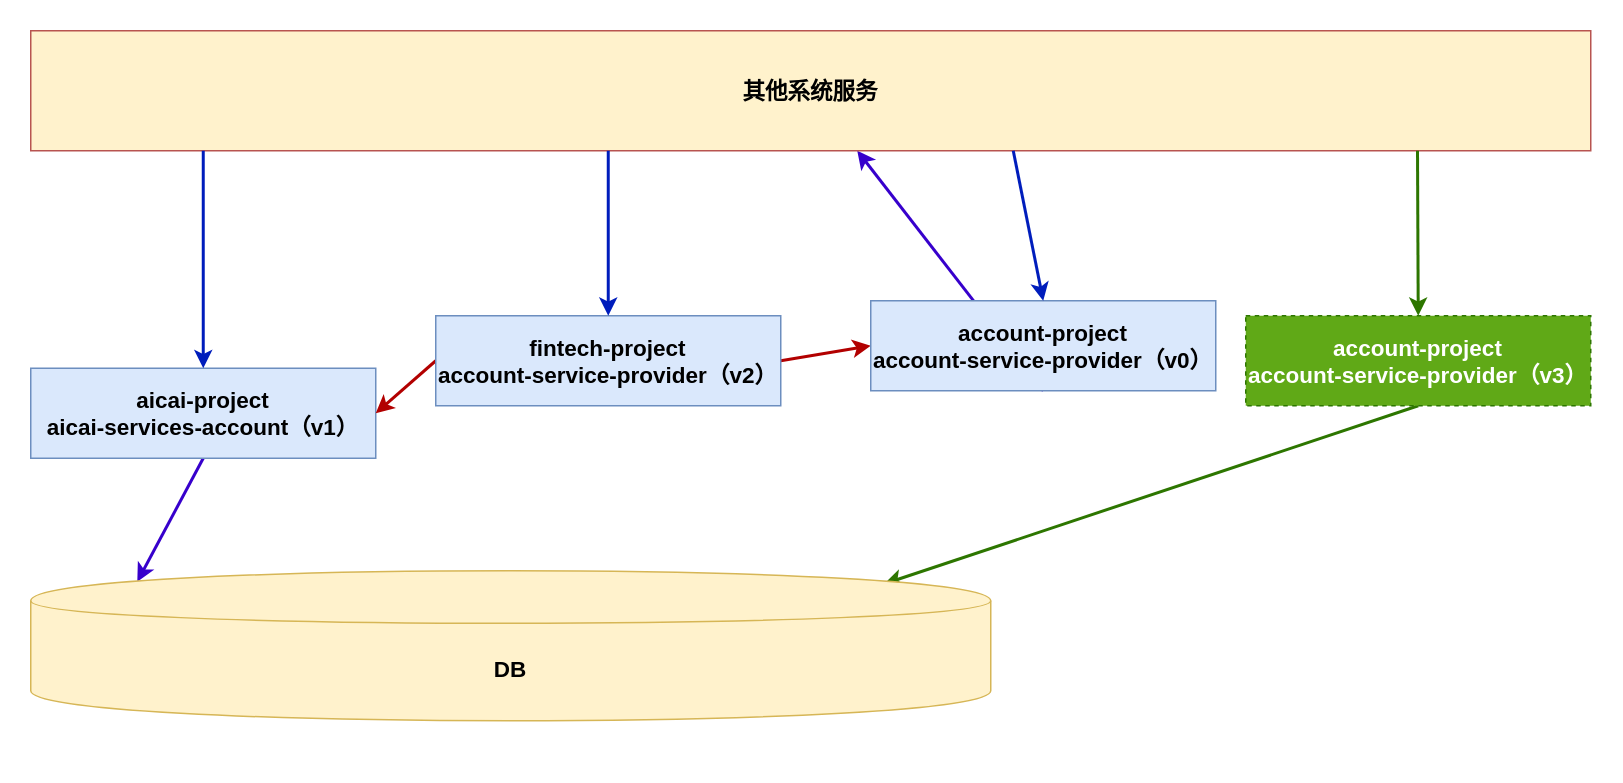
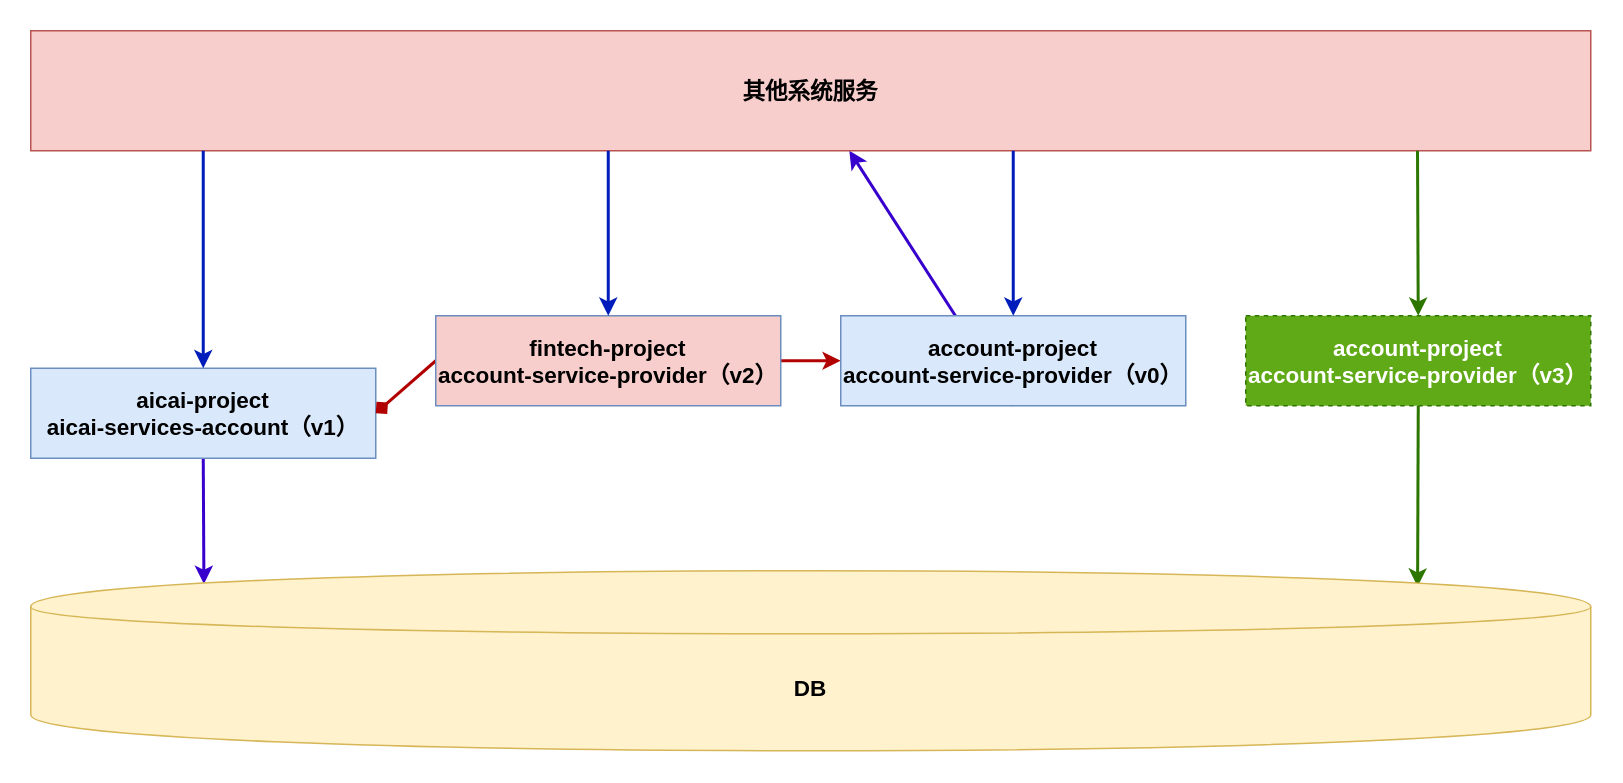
  <mxCell id="0" />
  <mxCell id="1" parent="0" />
  <mxCell id="2" style="rounded=0;orthogonalLoop=1;jettySize=auto;html=1;exitX=0.5;exitY=1;exitDx=0;exitDy=0;entryX=0.111;entryY=0.073;entryDx=0;entryDy=0;entryPerimeter=0;fontSize=15;strokeWidth=2;fillColor=#6a00ff;strokeColor=#3700CC;" edge="1" parent="1" source="3" target="12"><mxGeometry relative="1" as="geometry" /></mxCell>
  <mxCell id="3" value="&lt;b style=&quot;font-size: 15px&quot;&gt;&lt;span lang=&quot;EN-US&quot; style=&quot;font-size: 15px&quot;&gt;aicai-project&lt;br&gt;aicai-services-account&lt;/span&gt;&lt;span style=&quot;font-size: 15px&quot;&gt;（&lt;/span&gt;&lt;span lang=&quot;EN-US&quot; style=&quot;font-size: 15px&quot;&gt;v1&lt;/span&gt;&lt;span style=&quot;font-size: 15px&quot;&gt;）&lt;/span&gt;&lt;/b&gt;" style="rounded=0;whiteSpace=wrap;html=1;fontSize=15;fillColor=#dae8fc;strokeColor=#6c8ebf;" vertex="1" parent="1"><mxGeometry x="20" y="245" width="230" height="60" as="geometry" /></mxCell>
  <mxCell id="4" style="rounded=0;orthogonalLoop=1;jettySize=auto;html=1;exitX=1;exitY=0.5;exitDx=0;exitDy=0;entryX=0;entryY=0.5;entryDx=0;entryDy=0;fontSize=15;strokeWidth=2;strokeColor=#B20000;fillColor=#e51400;" edge="1" parent="1" source="6" target="8"><mxGeometry relative="1" as="geometry" /></mxCell>
- <mxCell id="5" style="edgeStyle=none;rounded=0;orthogonalLoop=1;jettySize=auto;html=1;exitX=0;exitY=0.5;exitDx=0;exitDy=0;entryX=1;entryY=0.5;entryDx=0;entryDy=0;strokeWidth=2;fontSize=15;strokeColor=#B20000;fillColor=#e51400;" edge="1" parent="1" source="6" target="3"><mxGeometry relative="1" as="geometry" /></mxCell>
- <mxCell id="6" value="&lt;b style=&quot;font-size: 15px&quot;&gt;&lt;span lang=&quot;EN-US&quot; style=&quot;font-size: 15px&quot;&gt;fintech-project&lt;br&gt;account-service-provider&lt;/span&gt;&lt;span style=&quot;font-size: 15px&quot;&gt;（&lt;/span&gt;&lt;span lang=&quot;EN-US&quot; style=&quot;font-size: 15px&quot;&gt;v2&lt;/span&gt;&lt;span style=&quot;font-size: 15px&quot;&gt;）&lt;/span&gt;&lt;/b&gt;" style="rounded=0;whiteSpace=wrap;html=1;fontSize=15;fillColor=#dae8fc;strokeColor=#6c8ebf;" vertex="1" parent="1"><mxGeometry x="290" y="210" width="230" height="60" as="geometry" /></mxCell>
+ <mxCell id="5" style="edgeStyle=none;rounded=0;orthogonalLoop=1;jettySize=auto;html=1;exitX=0;exitY=0.5;exitDx=0;exitDy=0;entryX=1;entryY=0.5;entryDx=0;entryDy=0;strokeWidth=2;fontSize=15;strokeColor=#B20000;fillColor=#e51400;endArrow=diamond;" edge="1" parent="1" source="6" target="3"><mxGeometry relative="1" as="geometry" /></mxCell>
+ <mxCell id="6" value="&lt;b style=&quot;font-size: 15px&quot;&gt;&lt;span lang=&quot;EN-US&quot; style=&quot;font-size: 15px&quot;&gt;fintech-project&lt;br&gt;account-service-provider&lt;/span&gt;&lt;span style=&quot;font-size: 15px&quot;&gt;（&lt;/span&gt;&lt;span lang=&quot;EN-US&quot; style=&quot;font-size: 15px&quot;&gt;v2&lt;/span&gt;&lt;span style=&quot;font-size: 15px&quot;&gt;）&lt;/span&gt;&lt;/b&gt;" style="rounded=0;whiteSpace=wrap;html=1;fontSize=15;fillColor=#f8cecc;strokeColor=#6c8ebf;" vertex="1" parent="1"><mxGeometry x="290" y="210" width="230" height="60" as="geometry" /></mxCell>
  <mxCell id="7" style="rounded=0;orthogonalLoop=1;jettySize=auto;html=1;exitX=0.5;exitY=1;exitDx=0;exitDy=0;fontSize=15;strokeWidth=2;fillColor=#6a00ff;strokeColor=#3700CC;" edge="1" parent="1" source="8" target="11"><mxGeometry relative="1" as="geometry" /></mxCell>
- <mxCell id="8" value="&lt;b style=&quot;font-size: 15px&quot;&gt;&lt;span lang=&quot;EN-US&quot; style=&quot;font-size: 15px&quot;&gt;account-project&lt;br&gt;account-service-provider&lt;/span&gt;&lt;span style=&quot;font-size: 15px&quot;&gt;（&lt;/span&gt;&lt;span lang=&quot;EN-US&quot; style=&quot;font-size: 15px&quot;&gt;v0&lt;/span&gt;&lt;span style=&quot;font-size: 15px&quot;&gt;）&lt;/span&gt;&lt;/b&gt;" style="rounded=0;whiteSpace=wrap;html=1;fontSize=15;fillColor=#dae8fc;strokeColor=#6c8ebf;" vertex="1" parent="1"><mxGeometry x="580" y="200" width="230" height="60" as="geometry" /></mxCell>
+ <mxCell id="8" value="&lt;b style=&quot;font-size: 15px&quot;&gt;&lt;span lang=&quot;EN-US&quot; style=&quot;font-size: 15px&quot;&gt;account-project&lt;br&gt;account-service-provider&lt;/span&gt;&lt;span style=&quot;font-size: 15px&quot;&gt;（&lt;/span&gt;&lt;span lang=&quot;EN-US&quot; style=&quot;font-size: 15px&quot;&gt;v0&lt;/span&gt;&lt;span style=&quot;font-size: 15px&quot;&gt;）&lt;/span&gt;&lt;/b&gt;" style="rounded=0;whiteSpace=wrap;html=1;fontSize=15;fillColor=#dae8fc;strokeColor=#6c8ebf;" vertex="1" parent="1"><mxGeometry x="560" y="210" width="230" height="60" as="geometry" /></mxCell>
  <mxCell id="9" style="rounded=0;orthogonalLoop=1;jettySize=auto;html=1;exitX=0.5;exitY=1;exitDx=0;exitDy=0;entryX=0.889;entryY=0.088;entryDx=0;entryDy=0;entryPerimeter=0;fontSize=15;strokeWidth=2;fillColor=#60a917;strokeColor=#2D7600;" edge="1" parent="1" source="10" target="12"><mxGeometry relative="1" as="geometry" /></mxCell>
  <mxCell id="10" value="&lt;b style=&quot;font-size: 15px&quot;&gt;&lt;span lang=&quot;EN-US&quot; style=&quot;font-size: 15px&quot;&gt;account-project&lt;br&gt;account-service-provider&lt;/span&gt;&lt;span style=&quot;font-size: 15px&quot;&gt;（&lt;/span&gt;&lt;span lang=&quot;EN-US&quot; style=&quot;font-size: 15px&quot;&gt;v3&lt;/span&gt;&lt;span style=&quot;font-size: 15px&quot;&gt;）&lt;/span&gt;&lt;/b&gt;" style="rounded=0;whiteSpace=wrap;html=1;fontSize=15;fillColor=#60a917;strokeColor=#2D7600;fontColor=#ffffff;dashed=1;" vertex="1" parent="1"><mxGeometry x="830" y="210" width="230" height="60" as="geometry" /></mxCell>
- <mxCell id="11" value="其他系统服务" style="rounded=0;whiteSpace=wrap;html=1;fontSize=15;fontStyle=1;fillColor=#fff2cc;strokeColor=#b85450;" vertex="1" parent="1"><mxGeometry x="20" y="20" width="1040" height="80" as="geometry" /></mxCell>
- <mxCell id="12" value="DB" style="shape=cylinder;whiteSpace=wrap;html=1;boundedLbl=1;backgroundOutline=1;fontSize=15;fontStyle=1;fillColor=#fff2cc;strokeColor=#d6b656;" vertex="1" parent="1"><mxGeometry x="20" y="380" width="640" height="100" as="geometry" /></mxCell>
+ <mxCell id="11" value="其他系统服务" style="rounded=0;whiteSpace=wrap;html=1;fontSize=15;fontStyle=1;fillColor=#f8cecc;strokeColor=#b85450;" vertex="1" parent="1"><mxGeometry x="20" y="20" width="1040" height="80" as="geometry" /></mxCell>
+ <mxCell id="12" value="DB" style="shape=cylinder;whiteSpace=wrap;html=1;boundedLbl=1;backgroundOutline=1;fontSize=15;fontStyle=1;fillColor=#fff2cc;strokeColor=#d6b656;" vertex="1" parent="1"><mxGeometry x="20" y="380" width="1040" height="120" as="geometry" /></mxCell>
  <mxCell id="13" value="" style="endArrow=classic;html=1;fontSize=15;entryX=0.5;entryY=0;entryDx=0;entryDy=0;strokeWidth=2;fillColor=#0050ef;strokeColor=#001DBC;" edge="1" parent="1" target="3"><mxGeometry width="50" height="50" relative="1" as="geometry"><mxPoint x="135" y="100" as="sourcePoint" /><mxPoint x="170" y="130" as="targetPoint" /></mxGeometry></mxCell>
  <mxCell id="14" value="" style="endArrow=classic;html=1;fontSize=15;strokeWidth=2;fillColor=#0050ef;strokeColor=#001DBC;" edge="1" parent="1" target="6"><mxGeometry width="50" height="50" relative="1" as="geometry"><mxPoint x="405" y="100" as="sourcePoint" /><mxPoint x="404.794" y="210.029" as="targetPoint" /></mxGeometry></mxCell>
  <mxCell id="15" value="" style="endArrow=classic;html=1;fontSize=15;entryX=0.5;entryY=0;entryDx=0;entryDy=0;strokeWidth=2;fillColor=#0050ef;strokeColor=#001DBC;" edge="1" parent="1" target="8"><mxGeometry width="50" height="50" relative="1" as="geometry"><mxPoint x="675" y="100" as="sourcePoint" /><mxPoint x="674.893" y="210" as="targetPoint" /></mxGeometry></mxCell>
  <mxCell id="16" value="" style="endArrow=classic;html=1;fontSize=15;entryX=0.5;entryY=0;entryDx=0;entryDy=0;strokeWidth=2;fillColor=#60a917;strokeColor=#2D7600;" edge="1" parent="1" target="10"><mxGeometry width="50" height="50" relative="1" as="geometry"><mxPoint x="944.5" y="100" as="sourcePoint" /><mxPoint x="944.794" y="210.529" as="targetPoint" /></mxGeometry></mxCell>
